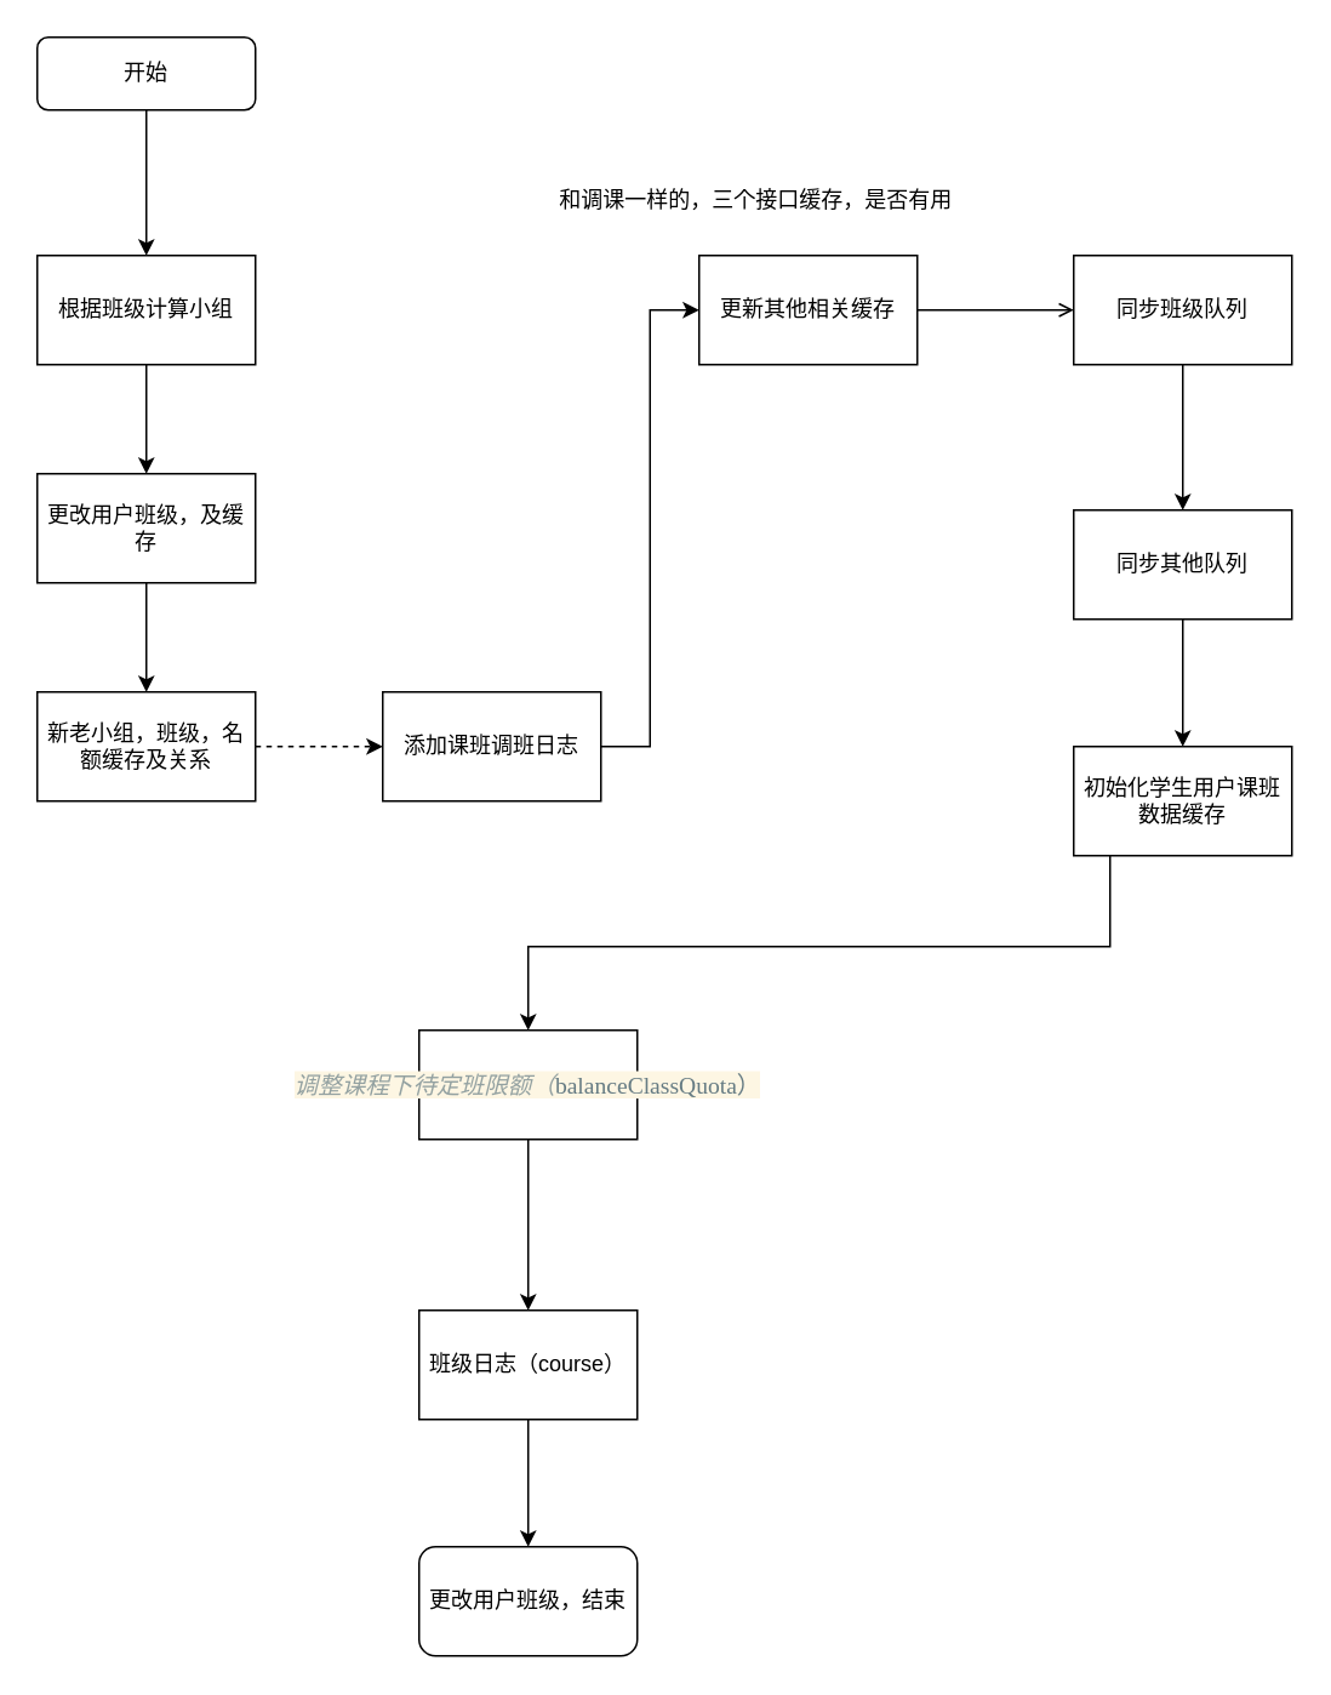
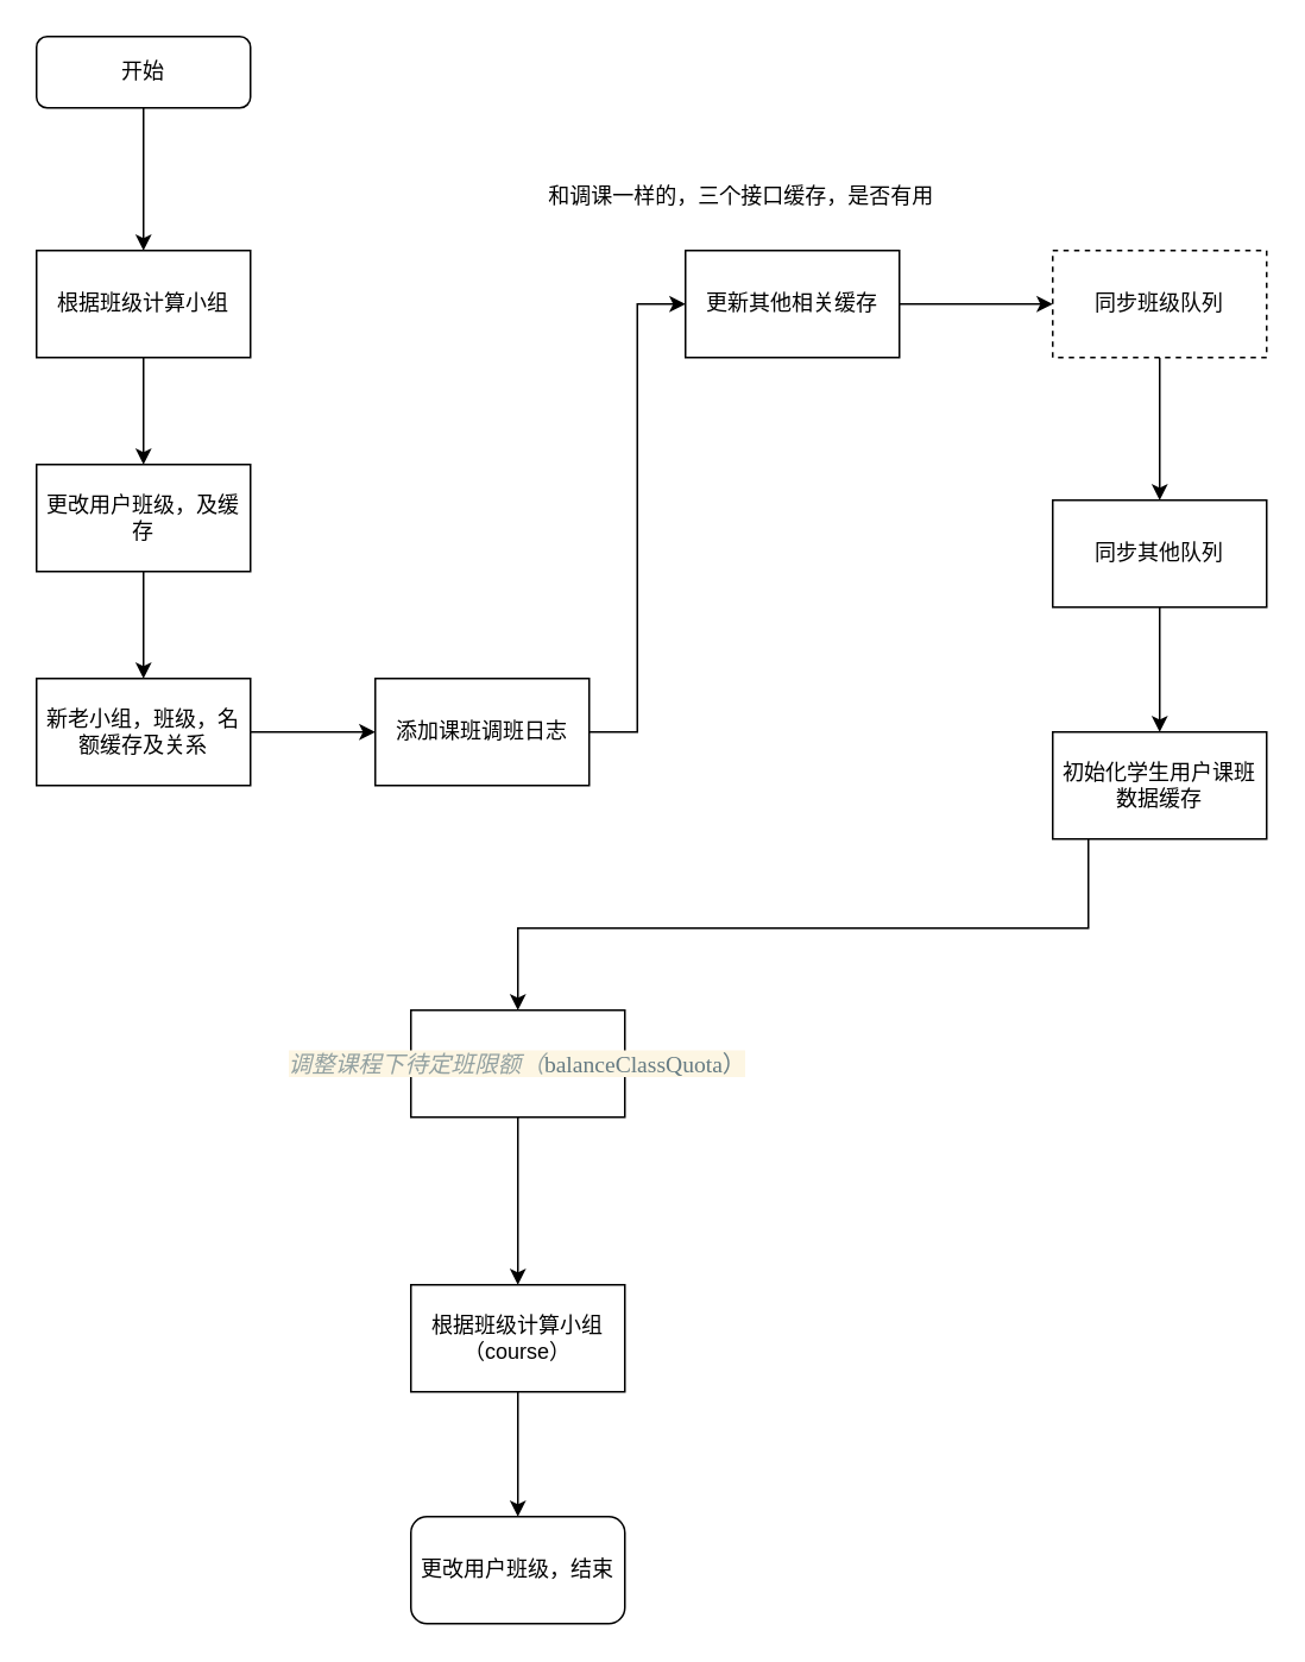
  <mxCell id="0" />
  <mxCell id="1" parent="0" />
  <mxCell id="2" style="edgeStyle=orthogonalEdgeStyle;rounded=0;orthogonalLoop=1;jettySize=auto;html=1;" edge="1" parent="1" source="3" target="5"><mxGeometry relative="1" as="geometry" /></mxCell>
  <mxCell id="3" value="开始" style="rounded=1;whiteSpace=wrap;html=1;fontSize=12;glass=0;strokeWidth=1;shadow=0;" parent="1" vertex="1"><mxGeometry x="20" y="20" width="120" height="40" as="geometry" /></mxCell>
  <mxCell id="4" style="edgeStyle=orthogonalEdgeStyle;rounded=0;orthogonalLoop=1;jettySize=auto;html=1;" edge="1" parent="1" source="5" target="7"><mxGeometry relative="1" as="geometry" /></mxCell>
  <mxCell id="5" value="根据班级计算小组" style="rounded=0;whiteSpace=wrap;html=1;" vertex="1" parent="1"><mxGeometry x="20" y="140" width="120" height="60" as="geometry" /></mxCell>
  <mxCell id="6" style="edgeStyle=orthogonalEdgeStyle;rounded=0;orthogonalLoop=1;jettySize=auto;html=1;" edge="1" parent="1" source="7" target="17"><mxGeometry relative="1" as="geometry" /></mxCell>
  <mxCell id="7" value="更改用户班级，及缓存" style="rounded=0;whiteSpace=wrap;html=1;" vertex="1" parent="1"><mxGeometry x="20" y="260" width="120" height="60" as="geometry" /></mxCell>
  <mxCell id="8" style="edgeStyle=orthogonalEdgeStyle;rounded=0;orthogonalLoop=1;jettySize=auto;html=1;exitX=1;exitY=0.5;exitDx=0;exitDy=0;entryX=0;entryY=0.5;entryDx=0;entryDy=0;" edge="1" parent="1" source="9" target="19"><mxGeometry relative="1" as="geometry" /></mxCell>
  <mxCell id="9" value="添加课班调班日志" style="rounded=0;whiteSpace=wrap;html=1;" vertex="1" parent="1"><mxGeometry x="210" y="380" width="120" height="60" as="geometry" /></mxCell>
  <mxCell id="10" style="edgeStyle=orthogonalEdgeStyle;rounded=0;orthogonalLoop=1;jettySize=auto;html=1;exitX=0.5;exitY=1;exitDx=0;exitDy=0;" edge="1" parent="1" source="11" target="13"><mxGeometry relative="1" as="geometry" /></mxCell>
- <mxCell id="11" value="同步班级队列" style="rounded=0;whiteSpace=wrap;html=1;" vertex="1" parent="1"><mxGeometry x="590" y="140" width="120" height="60" as="geometry" /></mxCell>
+ <mxCell id="11" value="同步班级队列" style="rounded=0;whiteSpace=wrap;html=1;dashed=1;" vertex="1" parent="1"><mxGeometry x="590" y="140" width="120" height="60" as="geometry" /></mxCell>
  <mxCell id="12" style="edgeStyle=orthogonalEdgeStyle;rounded=0;orthogonalLoop=1;jettySize=auto;html=1;exitX=0.5;exitY=1;exitDx=0;exitDy=0;" edge="1" parent="1" source="13" target="15"><mxGeometry relative="1" as="geometry" /></mxCell>
  <mxCell id="13" value="同步其他队列" style="rounded=0;whiteSpace=wrap;html=1;" vertex="1" parent="1"><mxGeometry x="590" y="280" width="120" height="60" as="geometry" /></mxCell>
  <mxCell id="14" style="edgeStyle=orthogonalEdgeStyle;rounded=0;orthogonalLoop=1;jettySize=auto;html=1;entryX=0.5;entryY=0;entryDx=0;entryDy=0;" edge="1" parent="1" source="15" target="23"><mxGeometry relative="1" as="geometry"><Array as="points"><mxPoint x="610" y="520" /><mxPoint x="290" y="520" /></Array></mxGeometry></mxCell>
  <mxCell id="15" value="初始化学生用户课班数据缓存" style="rounded=0;whiteSpace=wrap;html=1;" vertex="1" parent="1"><mxGeometry x="590" y="410" width="120" height="60" as="geometry" /></mxCell>
- <mxCell id="16" style="edgeStyle=orthogonalEdgeStyle;rounded=0;orthogonalLoop=1;jettySize=auto;html=1;entryX=0;entryY=0.5;entryDx=0;entryDy=0;dashed=1;" edge="1" parent="1" source="17" target="9"><mxGeometry relative="1" as="geometry" /></mxCell>
+ <mxCell id="16" style="edgeStyle=orthogonalEdgeStyle;rounded=0;orthogonalLoop=1;jettySize=auto;html=1;entryX=0;entryY=0.5;entryDx=0;entryDy=0;" edge="1" parent="1" source="17" target="9"><mxGeometry relative="1" as="geometry" /></mxCell>
  <mxCell id="17" value="新老小组，班级，名额缓存及关系" style="rounded=0;whiteSpace=wrap;html=1;" vertex="1" parent="1"><mxGeometry x="20" y="380" width="120" height="60" as="geometry" /></mxCell>
- <mxCell id="18" style="edgeStyle=orthogonalEdgeStyle;rounded=0;orthogonalLoop=1;jettySize=auto;html=1;exitX=1;exitY=0.5;exitDx=0;exitDy=0;entryX=0;entryY=0.5;entryDx=0;entryDy=0;endArrow=open;" edge="1" parent="1" source="19" target="11"><mxGeometry relative="1" as="geometry" /></mxCell>
+ <mxCell id="18" style="edgeStyle=orthogonalEdgeStyle;rounded=0;orthogonalLoop=1;jettySize=auto;html=1;exitX=1;exitY=0.5;exitDx=0;exitDy=0;entryX=0;entryY=0.5;entryDx=0;entryDy=0;" edge="1" parent="1" source="19" target="11"><mxGeometry relative="1" as="geometry" /></mxCell>
  <mxCell id="19" value="更新其他相关缓存" style="rounded=0;whiteSpace=wrap;html=1;" vertex="1" parent="1"><mxGeometry x="384" y="140" width="120" height="60" as="geometry" /></mxCell>
  <mxCell id="20" style="edgeStyle=orthogonalEdgeStyle;rounded=0;orthogonalLoop=1;jettySize=auto;html=1;exitX=0.5;exitY=1;exitDx=0;exitDy=0;" edge="1" parent="1" source="21" target="24"><mxGeometry relative="1" as="geometry" /></mxCell>
- <mxCell id="21" value="班级日志（course）" style="rounded=0;whiteSpace=wrap;html=1;" vertex="1" parent="1"><mxGeometry x="230" y="720" width="120" height="60" as="geometry" /></mxCell>
+ <mxCell id="21" value="根据班级计算小组（course）" style="rounded=0;whiteSpace=wrap;html=1;" vertex="1" parent="1"><mxGeometry x="230" y="720" width="120" height="60" as="geometry" /></mxCell>
  <mxCell id="22" style="edgeStyle=orthogonalEdgeStyle;rounded=0;orthogonalLoop=1;jettySize=auto;html=1;" edge="1" parent="1" source="23" target="21"><mxGeometry relative="1" as="geometry" /></mxCell>
  <mxCell id="23" value="&lt;pre style=&quot;background-color: #fdf6e3 ; color: #657b83 ; font-family: &amp;#34;menlo&amp;#34; ; font-size: 9.8pt&quot;&gt;&lt;span style=&quot;color: #93a1a1 ; font-style: italic&quot;&gt;调整课程下待定班限额（&lt;/span&gt;balanceClassQuota）&lt;/pre&gt;" style="rounded=0;whiteSpace=wrap;html=1;" vertex="1" parent="1"><mxGeometry x="230" y="566" width="120" height="60" as="geometry" /></mxCell>
  <mxCell id="24" value="更改用户班级，结束" style="rounded=1;whiteSpace=wrap;html=1;" vertex="1" parent="1"><mxGeometry x="230" y="850" width="120" height="60" as="geometry" /></mxCell>
  <mxCell id="25" value="和调课一样的，三个接口缓存，是否有用" style="text;html=1;align=center;verticalAlign=middle;resizable=0;points=[];autosize=1;" vertex="1" parent="1"><mxGeometry x="300" y="100" width="230" height="20" as="geometry" /></mxCell>
